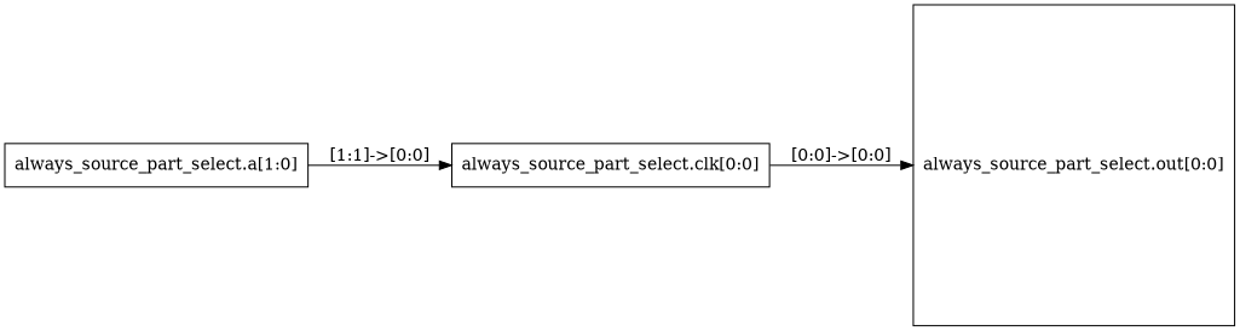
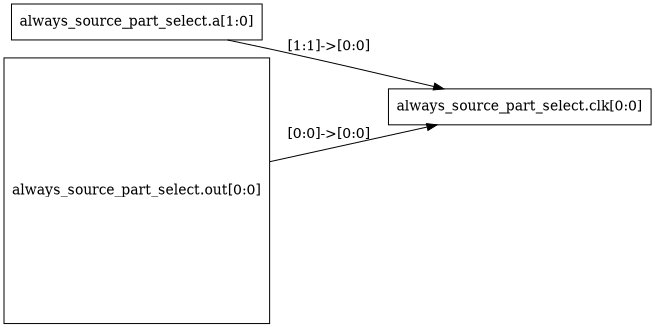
  digraph {
    rankdir=LR
    node [shape=rectangle]
    n1 [label="always_source_part_select.a[1:0]"]
    n2 [label="always_source_part_select.clk[0:0]"]
    n3 [label="always_source_part_select.out[0:0]" shape=square]
    n1 -> n2 [label="[1:1]->[0:0]"]
-   n2 -> n3 [label="[0:0]->[0:0]"]
+   n3 -> n2 [label="[0:0]->[0:0]"]
  }
